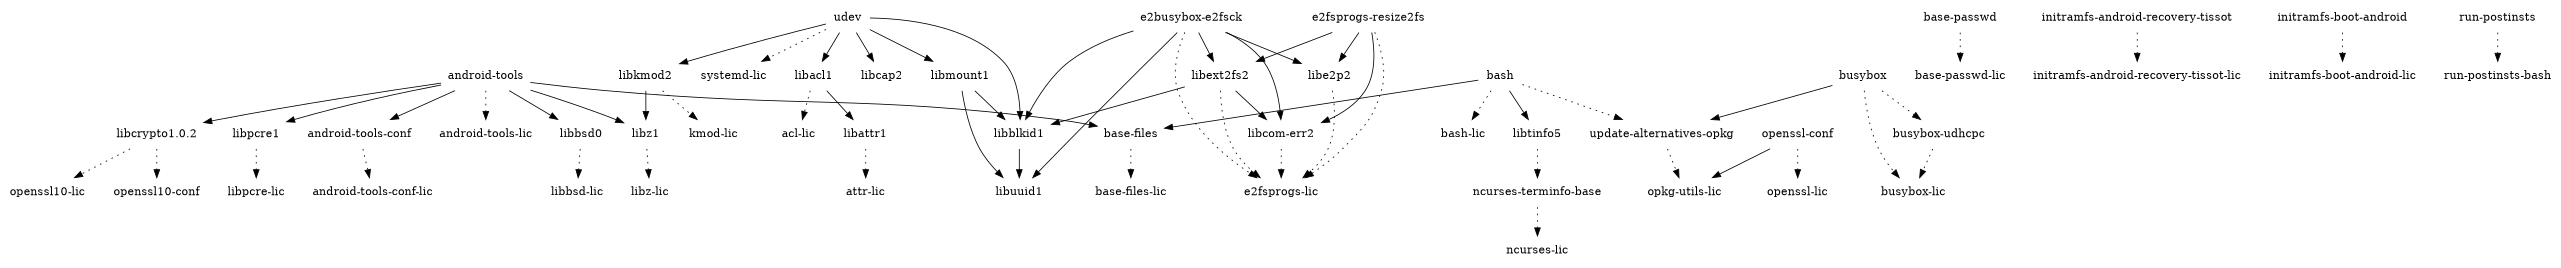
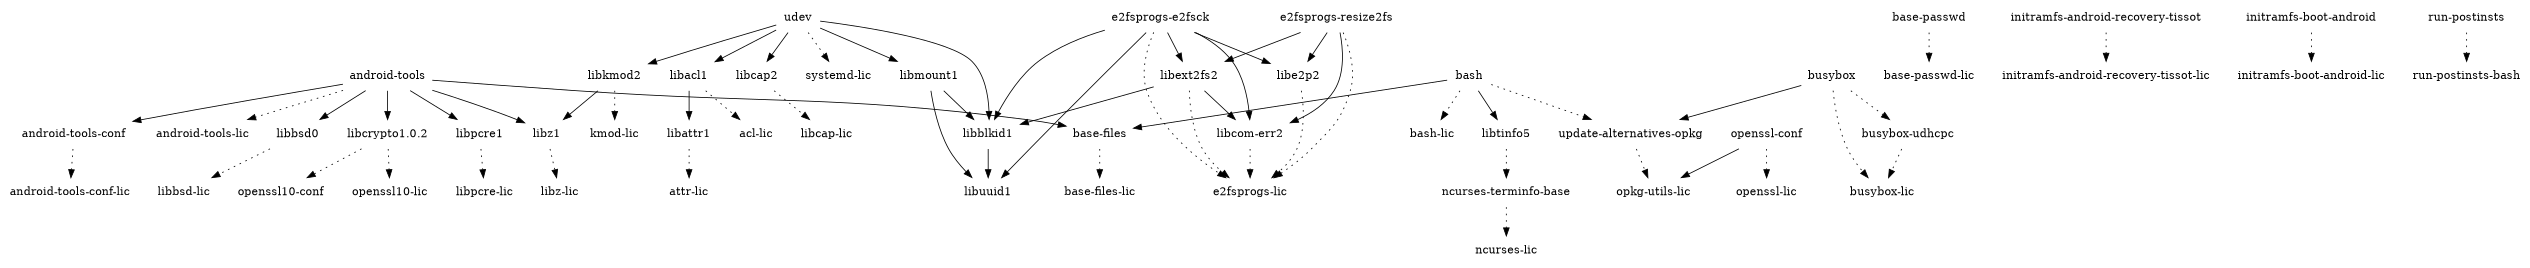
  digraph {
    node [shape=plaintext]
    edge [style=dotted]
    "android-tools"
    "android-tools-conf"
    "android-tools-lic"
    libbsd0
    "libcrypto1.0.2"
    libpcre1
    libz1
    "base-files"
    "android-tools-conf-lic"
    bash
    "bash-lic"
    libtinfo5
    "update-alternatives-opkg"
    "libbsd-lic"
    "openssl10-conf"
    "openssl10-lic"
    "libpcre-lic"
    "libz-lic"
    "base-files-lic"
    "ncurses-terminfo-base"
    "opkg-utils-lic"
    "base-passwd"
    "base-passwd-lic"
    "ncurses-lic"
    busybox
    "busybox-lic"
    "busybox-udhcpc"
-   "e2fsprogs-e2fsck" [label="e2busybox-e2fsck"]
+   "e2fsprogs-e2fsck"
    "e2fsprogs-lic"
    libblkid1
    "libcom-err2"
    libe2p2
    libext2fs2
    libuuid1
    "e2fsprogs-resize2fs"
    "initramfs-android-recovery-tissot"
    "initramfs-android-recovery-tissot-lic"
    "initramfs-boot-android"
    "initramfs-boot-android-lic"
    libacl1
    "acl-lic"
    libattr1
    "attr-lic"
    libcap2
+   "libcap-lic"
    libkmod2
    "kmod-lic"
    libmount1
    "openssl-conf"
    "openssl-lic"
    n51 [label="run-postinsts-bash"]
    "run-postinsts"
    udev
    "systemd-lic"
    "android-tools" -> "android-tools-conf" [style=""]
    "android-tools" -> "android-tools-lic"
    "android-tools" -> libbsd0 [style=""]
    "android-tools" -> "libcrypto1.0.2" [style=""]
    "android-tools" -> libpcre1 [style=""]
    "android-tools" -> libz1 [style=""]
    "android-tools" -> "base-files" [style=""]
    "android-tools-conf" -> "android-tools-conf-lic"
    libbsd0 -> "libbsd-lic"
    "libcrypto1.0.2" -> "openssl10-conf"
    "libcrypto1.0.2" -> "openssl10-lic"
    libpcre1 -> "libpcre-lic"
    libz1 -> "libz-lic"
    "base-files" -> "base-files-lic"
    bash -> "base-files" [style=""]
    bash -> "bash-lic"
    bash -> libtinfo5 [style=""]
    bash -> "update-alternatives-opkg"
    libtinfo5 -> "ncurses-terminfo-base"
    "update-alternatives-opkg" -> "opkg-utils-lic"
    "ncurses-terminfo-base" -> "ncurses-lic"
    "base-passwd" -> "base-passwd-lic"
    busybox -> "update-alternatives-opkg" [style=""]
    busybox -> "busybox-lic"
    busybox -> "busybox-udhcpc"
    "busybox-udhcpc" -> "busybox-lic"
    "e2fsprogs-e2fsck" -> "e2fsprogs-lic"
    "e2fsprogs-e2fsck" -> libblkid1 [style=""]
    "e2fsprogs-e2fsck" -> "libcom-err2" [style=""]
    "e2fsprogs-e2fsck" -> libe2p2 [style=""]
    "e2fsprogs-e2fsck" -> libext2fs2 [style=""]
    "e2fsprogs-e2fsck" -> libuuid1 [style=""]
    libblkid1 -> libuuid1 [style=""]
    "libcom-err2" -> "e2fsprogs-lic"
    libe2p2 -> "e2fsprogs-lic"
    libext2fs2 -> "e2fsprogs-lic"
    libext2fs2 -> libblkid1 [style=""]
    libext2fs2 -> "libcom-err2" [style=""]
    "e2fsprogs-resize2fs" -> "e2fsprogs-lic"
    "e2fsprogs-resize2fs" -> "libcom-err2" [style=""]
    "e2fsprogs-resize2fs" -> libe2p2 [style=""]
    "e2fsprogs-resize2fs" -> libext2fs2 [style=""]
    "initramfs-android-recovery-tissot" -> "initramfs-android-recovery-tissot-lic"
    "initramfs-boot-android" -> "initramfs-boot-android-lic"
    libacl1 -> "acl-lic"
    libacl1 -> libattr1 [style=""]
    libattr1 -> "attr-lic"
+   libcap2 -> "libcap-lic"
    libkmod2 -> libz1 [style=""]
    libkmod2 -> "kmod-lic"
    libmount1 -> libblkid1 [style=""]
    libmount1 -> libuuid1 [style=""]
    "openssl-conf" -> "opkg-utils-lic" [style=""]
    "openssl-conf" -> "openssl-lic"
    "run-postinsts" -> n51
    udev -> libblkid1 [style=""]
    udev -> libacl1 [style=""]
    udev -> libcap2 [style=""]
    udev -> libkmod2 [style=""]
    udev -> libmount1 [style=""]
    udev -> "systemd-lic"
  }
